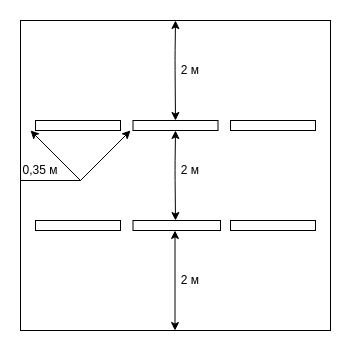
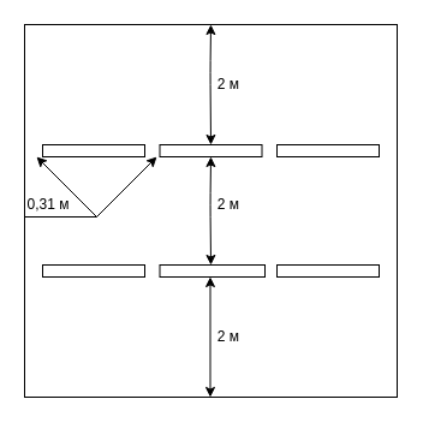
  <mxCell id="0" />
  <mxCell id="1" parent="0" />
  <mxCell id="2" value="" style="whiteSpace=wrap;html=1;aspect=fixed;" vertex="1" parent="1"><mxGeometry x="20" y="20" width="310" height="310" as="geometry" /></mxCell>
  <mxCell id="3" value="" style="rounded=0;whiteSpace=wrap;html=1;" vertex="1" parent="1"><mxGeometry x="35" y="120" width="85" height="10" as="geometry" /></mxCell>
  <mxCell id="4" value="" style="rounded=0;whiteSpace=wrap;html=1;" vertex="1" parent="1"><mxGeometry x="132.5" y="120" width="85" height="10" as="geometry" /></mxCell>
  <mxCell id="5" value="" style="rounded=0;whiteSpace=wrap;html=1;" vertex="1" parent="1"><mxGeometry x="35" y="220" width="85" height="10" as="geometry" /></mxCell>
  <mxCell id="6" value="" style="rounded=0;whiteSpace=wrap;html=1;" vertex="1" parent="1"><mxGeometry x="132.5" y="220" width="87.5" height="10" as="geometry" /></mxCell>
  <mxCell id="7" value="" style="rounded=0;whiteSpace=wrap;html=1;" vertex="1" parent="1"><mxGeometry x="230" y="220" width="85" height="10" as="geometry" /></mxCell>
  <mxCell id="8" value="" style="endArrow=classic;startArrow=classic;html=1;exitX=0.5;exitY=0;exitDx=0;exitDy=0;exitPerimeter=0;" edge="1" parent="1" source="4"><mxGeometry width="50" height="50" relative="1" as="geometry"><mxPoint x="174.5" y="90" as="sourcePoint" /><mxPoint x="175" y="20" as="targetPoint" /><Array as="points"><mxPoint x="174.5" y="60" /></Array></mxGeometry></mxCell>
  <mxCell id="9" value="2 м" style="text;html=1;strokeColor=none;fillColor=none;align=center;verticalAlign=middle;whiteSpace=wrap;rounded=0;" vertex="1" parent="1"><mxGeometry x="170" y="60" width="40" height="20" as="geometry" /></mxCell>
  <mxCell id="10" value="2 м" style="text;html=1;strokeColor=none;fillColor=none;align=center;verticalAlign=middle;whiteSpace=wrap;rounded=0;" vertex="1" parent="1"><mxGeometry x="170" y="270" width="40" height="20" as="geometry" /></mxCell>
  <mxCell id="11" value="" style="endArrow=classic;startArrow=classic;html=1;entryX=0.5;entryY=0;entryDx=0;entryDy=0;" edge="1" parent="1"><mxGeometry width="50" height="50" relative="1" as="geometry"><mxPoint x="175" y="220" as="sourcePoint" /><mxPoint x="175" y="130" as="targetPoint" /><Array as="points"><mxPoint x="174.5" y="170" /></Array></mxGeometry></mxCell>
  <mxCell id="12" value="" style="endArrow=classic;startArrow=classic;html=1;entryX=0.5;entryY=0;entryDx=0;entryDy=0;exitX=0.5;exitY=0;exitDx=0;exitDy=0;exitPerimeter=0;" edge="1" parent="1"><mxGeometry width="50" height="50" relative="1" as="geometry"><mxPoint x="174.5" y="330" as="sourcePoint" /><mxPoint x="174.5" y="230" as="targetPoint" /><Array as="points" /></mxGeometry></mxCell>
  <mxCell id="13" value="2 м" style="text;html=1;strokeColor=none;fillColor=none;align=center;verticalAlign=middle;whiteSpace=wrap;rounded=0;" vertex="1" parent="1"><mxGeometry x="170" y="160" width="40" height="20" as="geometry" /></mxCell>
  <mxCell id="14" value="" style="rounded=0;whiteSpace=wrap;html=1;" vertex="1" parent="1"><mxGeometry x="230" y="120" width="85" height="10" as="geometry" /></mxCell>
  <mxCell id="15" value="" style="endArrow=classic;html=1;" edge="1" parent="1"><mxGeometry width="50" height="50" relative="1" as="geometry"><mxPoint x="80" y="180" as="sourcePoint" /><mxPoint x="130" y="130" as="targetPoint" /></mxGeometry></mxCell>
  <mxCell id="16" value="" style="endArrow=classic;html=1;" edge="1" parent="1"><mxGeometry width="50" height="50" relative="1" as="geometry"><mxPoint x="80" y="180" as="sourcePoint" /><mxPoint x="30" y="130" as="targetPoint" /></mxGeometry></mxCell>
  <mxCell id="17" value="" style="endArrow=none;html=1;startArrow=none;exitX=0;exitY=1;exitDx=0;exitDy=0;" edge="1" parent="1" source="18"><mxGeometry width="50" height="50" relative="1" as="geometry"><mxPoint x="30" y="180" as="sourcePoint" /><mxPoint x="80" y="180" as="targetPoint" /></mxGeometry></mxCell>
- <mxCell id="18" value="0,35 м" style="text;html=1;strokeColor=none;fillColor=none;align=center;verticalAlign=middle;whiteSpace=wrap;rounded=0;" vertex="1" parent="1"><mxGeometry x="20" y="160" width="40" height="20" as="geometry" /></mxCell>
+ <mxCell id="18" value="0,31 м" style="text;html=1;strokeColor=none;fillColor=none;align=center;verticalAlign=middle;whiteSpace=wrap;rounded=0;" vertex="1" parent="1"><mxGeometry x="20" y="160" width="40" height="20" as="geometry" /></mxCell>
  <mxCell id="19" value="" style="endArrow=none;html=1;" edge="1" parent="1" target="18"><mxGeometry width="50" height="50" relative="1" as="geometry"><mxPoint x="30" y="180" as="sourcePoint" /><mxPoint x="80" y="180" as="targetPoint" /></mxGeometry></mxCell>
